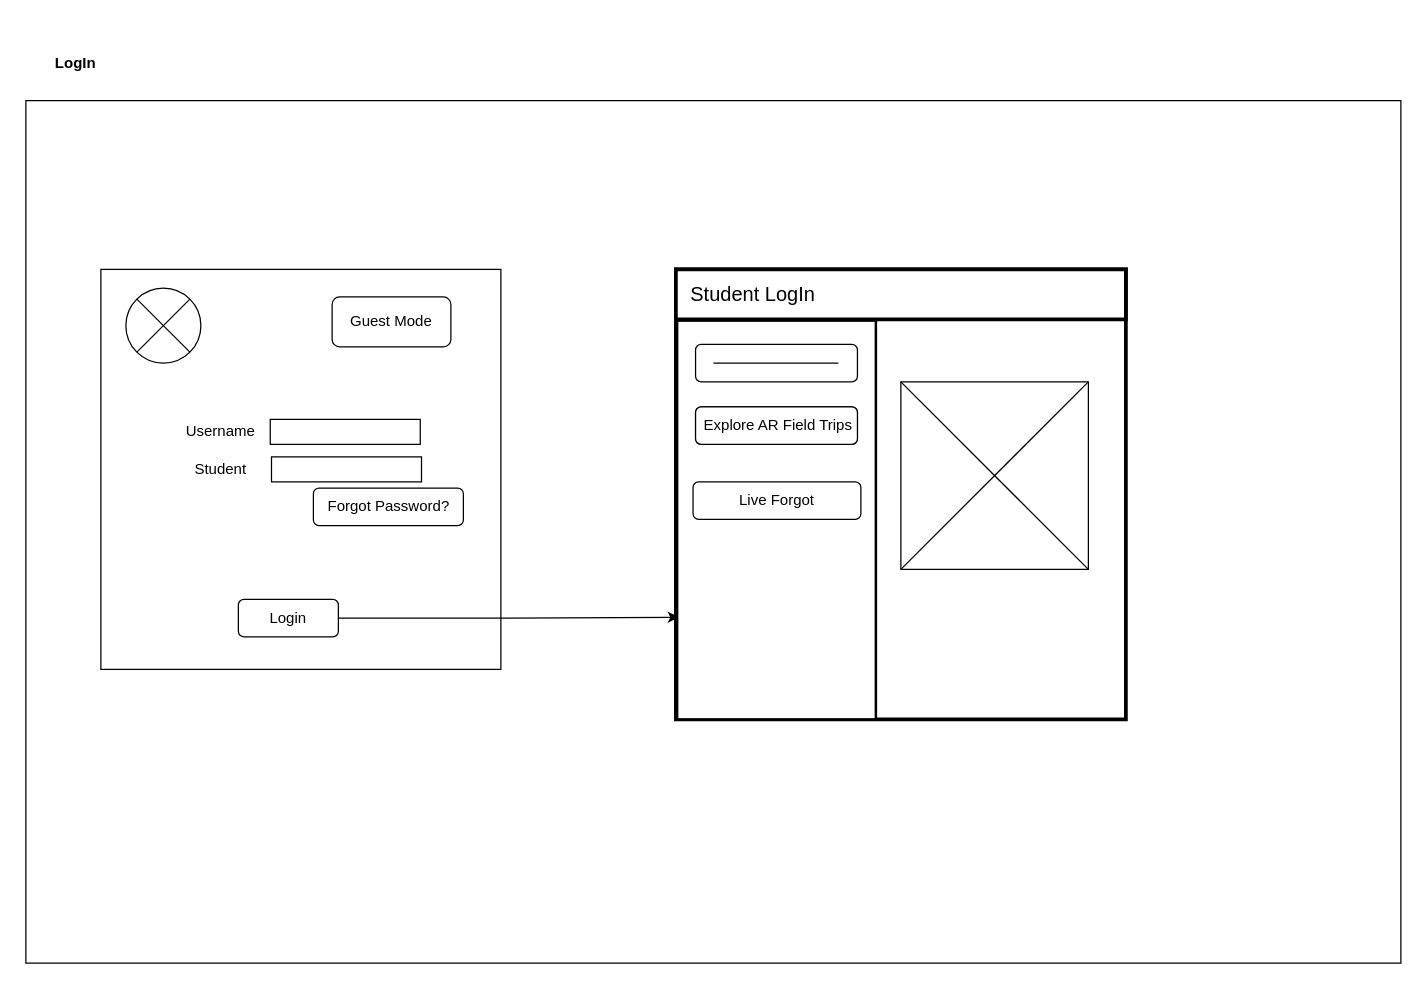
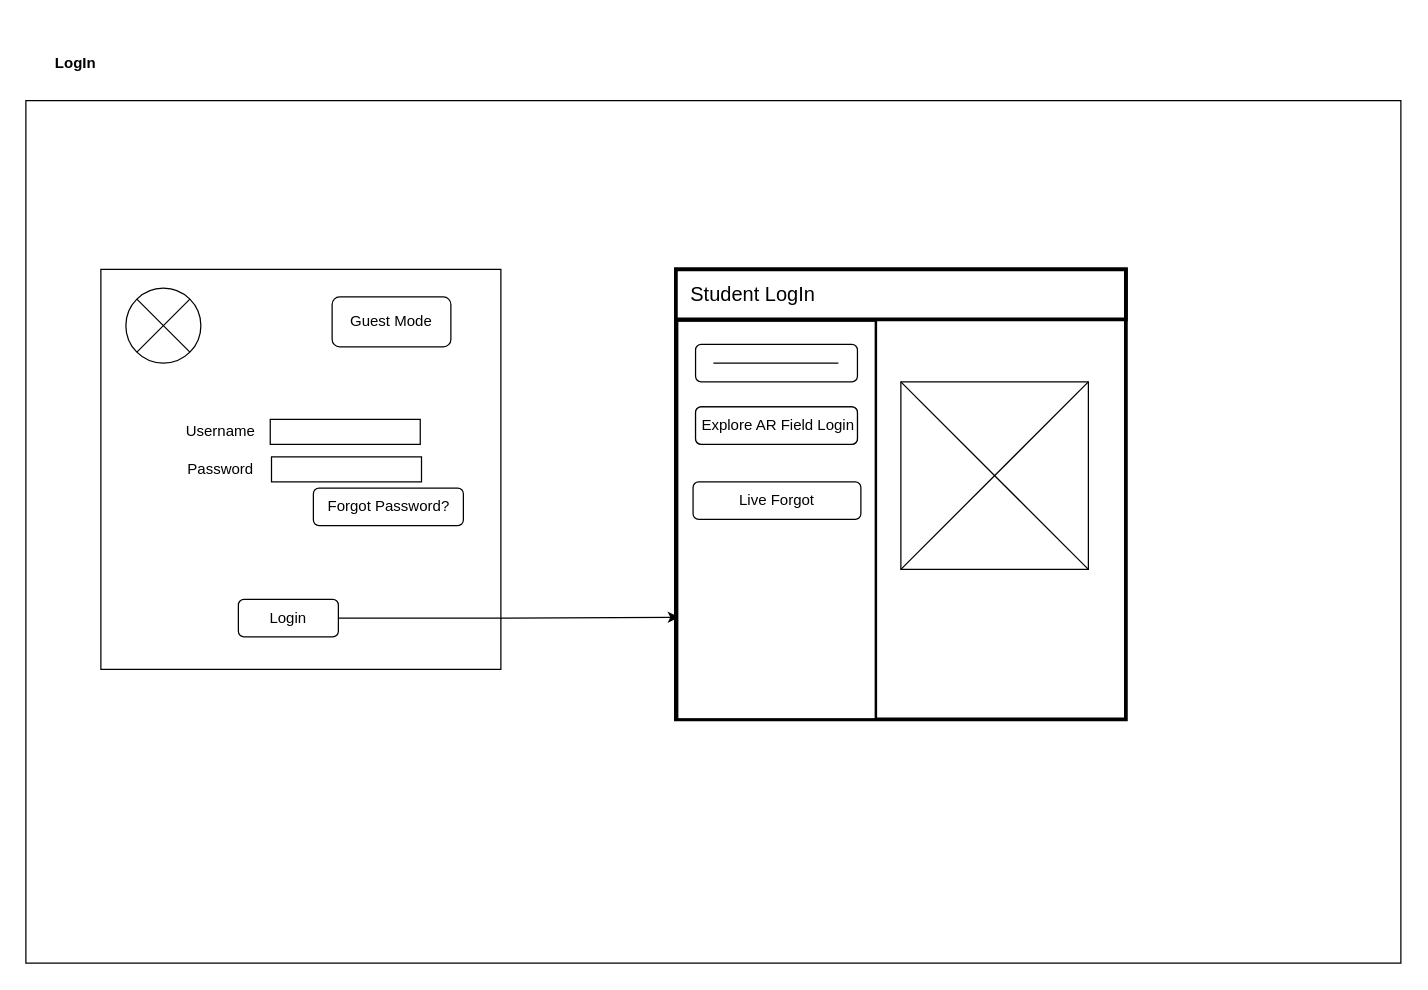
  <mxCell id="0" />
  <mxCell id="1" parent="0" />
  <mxCell id="2" value="" style="rounded=0;whiteSpace=wrap;html=1;" vertex="1" parent="1"><mxGeometry x="20" y="80" width="1100" height="690" as="geometry" /></mxCell>
  <mxCell id="3" value="" style="whiteSpace=wrap;html=1;aspect=fixed;" vertex="1" parent="1"><mxGeometry x="80" y="215" width="320" height="320" as="geometry" /></mxCell>
  <mxCell id="4" value="Username" style="text;html=1;strokeColor=none;fillColor=none;align=center;verticalAlign=middle;whiteSpace=wrap;rounded=0;" vertex="1" parent="1"><mxGeometry x="145.5" y="330" width="60" height="30" as="geometry" /></mxCell>
- <mxCell id="5" value="Student" style="text;html=1;strokeColor=none;fillColor=none;align=center;verticalAlign=middle;whiteSpace=wrap;rounded=0;" vertex="1" parent="1"><mxGeometry x="145.5" y="360" width="60" height="30" as="geometry" /></mxCell>
+ <mxCell id="5" value="Password" style="text;html=1;strokeColor=none;fillColor=none;align=center;verticalAlign=middle;whiteSpace=wrap;rounded=0;" vertex="1" parent="1"><mxGeometry x="145.5" y="360" width="60" height="30" as="geometry" /></mxCell>
  <mxCell id="6" value="" style="rounded=0;whiteSpace=wrap;html=1;" vertex="1" parent="1"><mxGeometry x="215.5" y="335" width="120" height="20" as="geometry" /></mxCell>
  <mxCell id="7" value="" style="rounded=0;whiteSpace=wrap;html=1;" vertex="1" parent="1"><mxGeometry x="216.5" y="365" width="120" height="20" as="geometry" /></mxCell>
  <mxCell id="8" value="" style="ellipse;whiteSpace=wrap;html=1;aspect=fixed;" vertex="1" parent="1"><mxGeometry x="100" y="230" width="60" height="60" as="geometry" /></mxCell>
  <mxCell id="9" value="" style="endArrow=none;html=1;rounded=0;entryX=0;entryY=0;entryDx=0;entryDy=0;exitX=1;exitY=1;exitDx=0;exitDy=0;" edge="1" parent="1" source="8" target="8"><mxGeometry width="50" height="50" relative="1" as="geometry"><mxPoint x="270" y="400" as="sourcePoint" /><mxPoint x="320" y="350" as="targetPoint" /></mxGeometry></mxCell>
  <mxCell id="10" value="" style="endArrow=none;html=1;rounded=0;entryX=1;entryY=0;entryDx=0;entryDy=0;exitX=0;exitY=1;exitDx=0;exitDy=0;" edge="1" parent="1" source="8" target="8"><mxGeometry width="50" height="50" relative="1" as="geometry"><mxPoint x="270" y="400" as="sourcePoint" /><mxPoint x="320" y="350" as="targetPoint" /></mxGeometry></mxCell>
  <mxCell id="11" style="edgeStyle=orthogonalEdgeStyle;rounded=0;orthogonalLoop=1;jettySize=auto;html=1;entryX=0.007;entryY=0.773;entryDx=0;entryDy=0;entryPerimeter=0;" edge="1" parent="1" source="12" target="16"><mxGeometry relative="1" as="geometry"><mxPoint x="510" y="494" as="targetPoint" /></mxGeometry></mxCell>
  <mxCell id="12" value="Login" style="rounded=1;whiteSpace=wrap;html=1;" vertex="1" parent="1"><mxGeometry x="190" y="479" width="80" height="30" as="geometry" /></mxCell>
  <mxCell id="13" value="Guest Mode" style="rounded=1;whiteSpace=wrap;html=1;" vertex="1" parent="1"><mxGeometry x="265" y="237" width="95" height="40" as="geometry" /></mxCell>
  <mxCell id="14" value="" style="rounded=1;whiteSpace=wrap;html=1;" vertex="1" parent="1"><mxGeometry x="250" y="390" width="120" height="30" as="geometry" /></mxCell>
  <mxCell id="15" value="Forgot Password?" style="text;html=1;strokeColor=none;fillColor=none;align=center;verticalAlign=middle;whiteSpace=wrap;rounded=0;" vertex="1" parent="1"><mxGeometry x="257.5" y="390" width="105" height="30" as="geometry" /></mxCell>
  <mxCell id="16" value="" style="whiteSpace=wrap;html=1;aspect=fixed;strokeWidth=3;" vertex="1" parent="1"><mxGeometry x="540" y="215" width="360" height="360" as="geometry" /></mxCell>
  <mxCell id="17" value="&amp;nbsp; &amp;nbsp;&lt;font style=&quot;font-size: 16px;&quot;&gt;Student LogIn&lt;/font&gt;" style="rounded=0;whiteSpace=wrap;html=1;strokeWidth=3;align=left;" vertex="1" parent="1"><mxGeometry x="540" y="215" width="360" height="40" as="geometry" /></mxCell>
  <mxCell id="18" value="" style="rounded=0;whiteSpace=wrap;html=1;strokeWidth=2;" vertex="1" parent="1"><mxGeometry x="541" y="256" width="159" height="319" as="geometry" /></mxCell>
  <mxCell id="19" value="" style="rounded=1;whiteSpace=wrap;html=1;" vertex="1" parent="1"><mxGeometry x="555.75" y="275" width="129.5" height="30" as="geometry" /></mxCell>
  <mxCell id="20" value="" style="rounded=1;whiteSpace=wrap;html=1;" vertex="1" parent="1"><mxGeometry x="555.75" y="325" width="129.5" height="30" as="geometry" /></mxCell>
  <mxCell id="21" value="Live Forgot" style="rounded=1;whiteSpace=wrap;html=1;" vertex="1" parent="1"><mxGeometry x="553.75" y="385" width="134.25" height="30" as="geometry" /></mxCell>
  <mxCell id="22" value="" style="rounded=0;whiteSpace=wrap;html=1;" vertex="1" parent="1"><mxGeometry x="568.38" y="339" width="104.25" height="1" as="geometry" /></mxCell>
  <mxCell id="23" value="" style="rounded=1;whiteSpace=wrap;html=1;" vertex="1" parent="1"><mxGeometry x="555.75" y="325" width="129.5" height="30" as="geometry" /></mxCell>
  <mxCell id="24" value="" style="whiteSpace=wrap;html=1;aspect=fixed;" vertex="1" parent="1"><mxGeometry x="720" y="305" width="150" height="150" as="geometry" /></mxCell>
  <mxCell id="25" value="" style="endArrow=none;html=1;rounded=0;entryX=1;entryY=0;entryDx=0;entryDy=0;exitX=0;exitY=1;exitDx=0;exitDy=0;" edge="1" parent="1" source="24" target="24"><mxGeometry width="50" height="50" relative="1" as="geometry"><mxPoint x="730" y="395" as="sourcePoint" /><mxPoint x="780" y="345" as="targetPoint" /></mxGeometry></mxCell>
  <mxCell id="26" value="" style="endArrow=none;html=1;rounded=0;entryX=0;entryY=0;entryDx=0;entryDy=0;exitX=1;exitY=1;exitDx=0;exitDy=0;" edge="1" parent="1" source="24" target="24"><mxGeometry width="50" height="50" relative="1" as="geometry"><mxPoint x="730" y="395" as="sourcePoint" /><mxPoint x="780" y="345" as="targetPoint" /></mxGeometry></mxCell>
- <mxCell id="27" value="Explore AR Field Trips" style="text;html=1;align=center;verticalAlign=middle;whiteSpace=wrap;rounded=0;" vertex="1" parent="1"><mxGeometry x="553.75" y="324.5" width="136.25" height="30" as="geometry" /></mxCell>
+ <mxCell id="27" value="Explore AR Field Login" style="text;html=1;align=center;verticalAlign=middle;whiteSpace=wrap;rounded=0;" vertex="1" parent="1"><mxGeometry x="553.75" y="324.5" width="136.25" height="30" as="geometry" /></mxCell>
  <mxCell id="28" value="LogIn" style="text;html=1;align=center;verticalAlign=middle;whiteSpace=wrap;rounded=0;fontStyle=1" vertex="1" parent="1"><mxGeometry x="20" y="20" width="80" height="60" as="geometry" /></mxCell>
  <mxCell id="29" value="" style="endArrow=none;html=1;rounded=0;" edge="1" parent="1"><mxGeometry width="50" height="50" relative="1" as="geometry"><mxPoint x="670" y="290" as="sourcePoint" /><mxPoint x="570" y="290" as="targetPoint" /></mxGeometry></mxCell>
